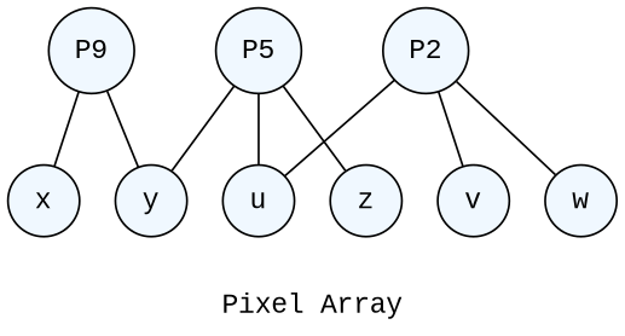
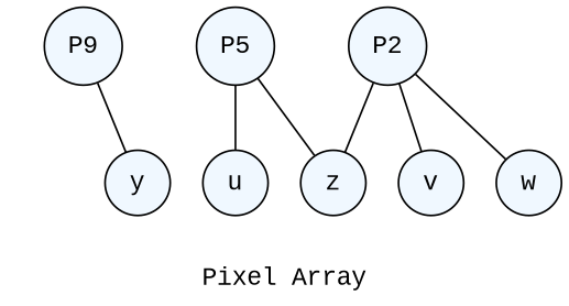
  graph {
    fontname="Courier New"
    label="Pixel Array"
    node [fillcolor="#f0f8ff" fontname="Courier New" shape=circle style=filled]
    edge [arrowhead=vee]
    n1 [label=P9]
    n2 [label=P2]
    n3 [label=P5]
    n4 [label=u]
    n5 [label=v]
    n6 [label=w]
-   n7 [label=x]
    n8 [label=y]
    n9 [label=z]
    subgraph sub_1 {
      label=Packs
      n1
      n2
      n3
    }
    subgraph sub_2 {
      label=Cables
      n4
      n5
      n6
-     n7
      n8
      n9
    }
-   n1 -- n7
    n1 -- n8
-   n2 -- n4
+   n2 -- n9
    n2 -- n5
    n2 -- n6
    n3 -- n4
-   n3 -- n8
    n3 -- n9
  }
